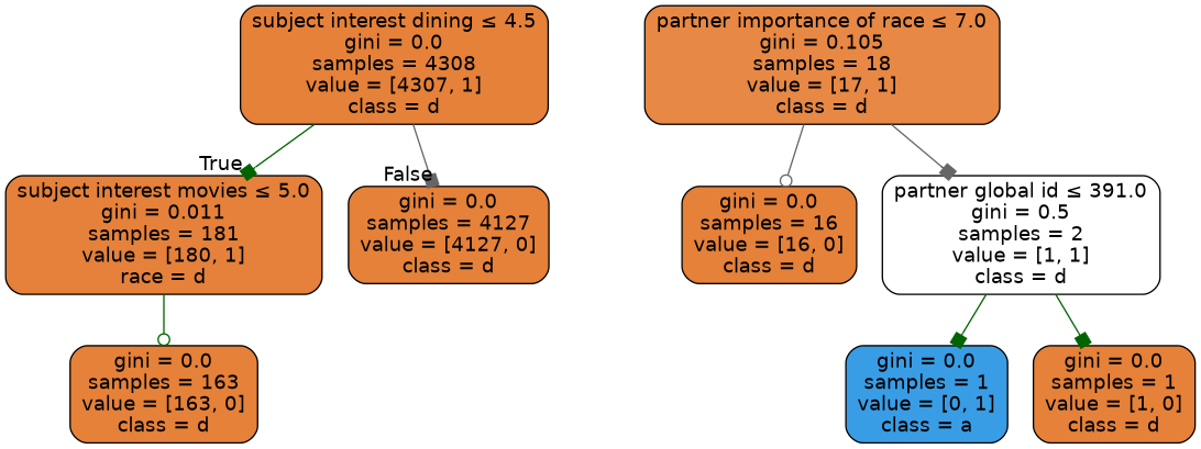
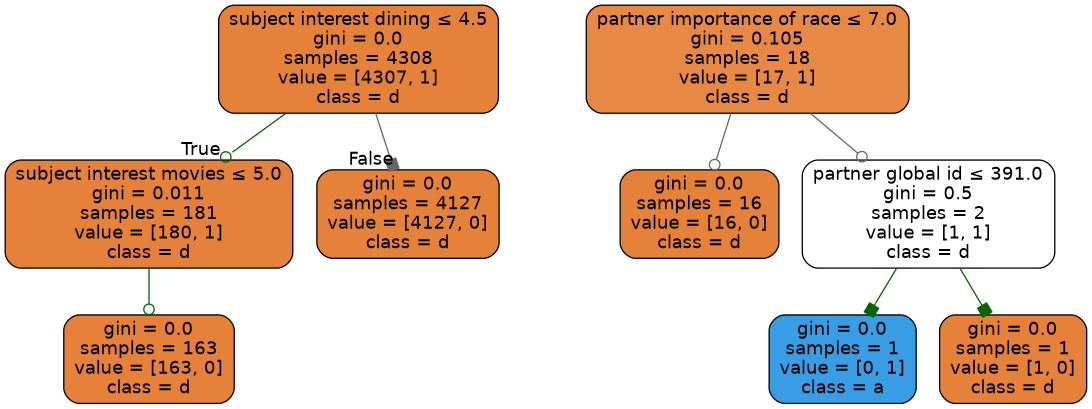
  digraph {
    node [color=black fillcolor="#e58139ff" fontname=helvetica shape=box style="filled, rounded"]
    edge [arrowhead=box color=darkgreen fontname=helvetica]
    n1 [label=<subject interest dining &le; 4.5<br/>gini = 0.0<br/>samples = 4308<br/>value = [4307, 1]<br/>class = d>]
-   n2 [fillcolor="#e58139fe" label=<subject interest movies &le; 5.0<br/>gini = 0.011<br/>samples = 181<br/>value = [180, 1]<br/>race = d>]
+   n2 [fillcolor="#e58139fe" label=<subject interest movies &le; 5.0<br/>gini = 0.011<br/>samples = 181<br/>value = [180, 1]<br/>class = d>]
    n3 [label=<gini = 0.0<br/>samples = 4127<br/>value = [4127, 0]<br/>class = d>]
    n4 [label=<gini = 0.0<br/>samples = 163<br/>value = [163, 0]<br/>class = d>]
    n5 [fillcolor="#e58139f0" label=<partner importance of race &le; 7.0<br/>gini = 0.105<br/>samples = 18<br/>value = [17, 1]<br/>class = d>]
    n6 [label=<gini = 0.0<br/>samples = 16<br/>value = [16, 0]<br/>class = d>]
    n7 [fillcolor="#e5813900" label=<partner global id &le; 391.0<br/>gini = 0.5<br/>samples = 2<br/>value = [1, 1]<br/>class = d>]
    n8 [fillcolor="#399de5ff" label=<gini = 0.0<br/>samples = 1<br/>value = [0, 1]<br/>class = a>]
    n9 [label=<gini = 0.0<br/>samples = 1<br/>value = [1, 0]<br/>class = d>]
-   n1 -> n2 [headlabel=True labelangle=45 labeldistance=2.5]
+   n1 -> n2 [arrowhead=odot headlabel=True labelangle=45 labeldistance=2.5]
    n1 -> n3 [color=gray40 headlabel=False labelangle=-45 labeldistance=2.5]
    n2 -> n4 [arrowhead=odot]
    n5 -> n6 [arrowhead=odot color=gray40]
-   n5 -> n7 [color=gray40]
+   n5 -> n7 [arrowhead=odot color=gray40]
    n7 -> n8
    n7 -> n9
  }
